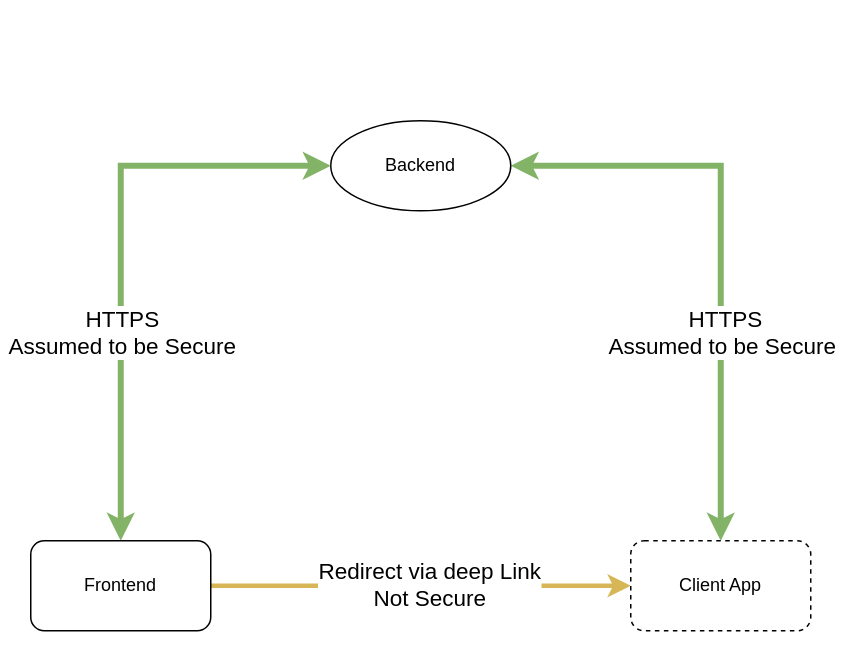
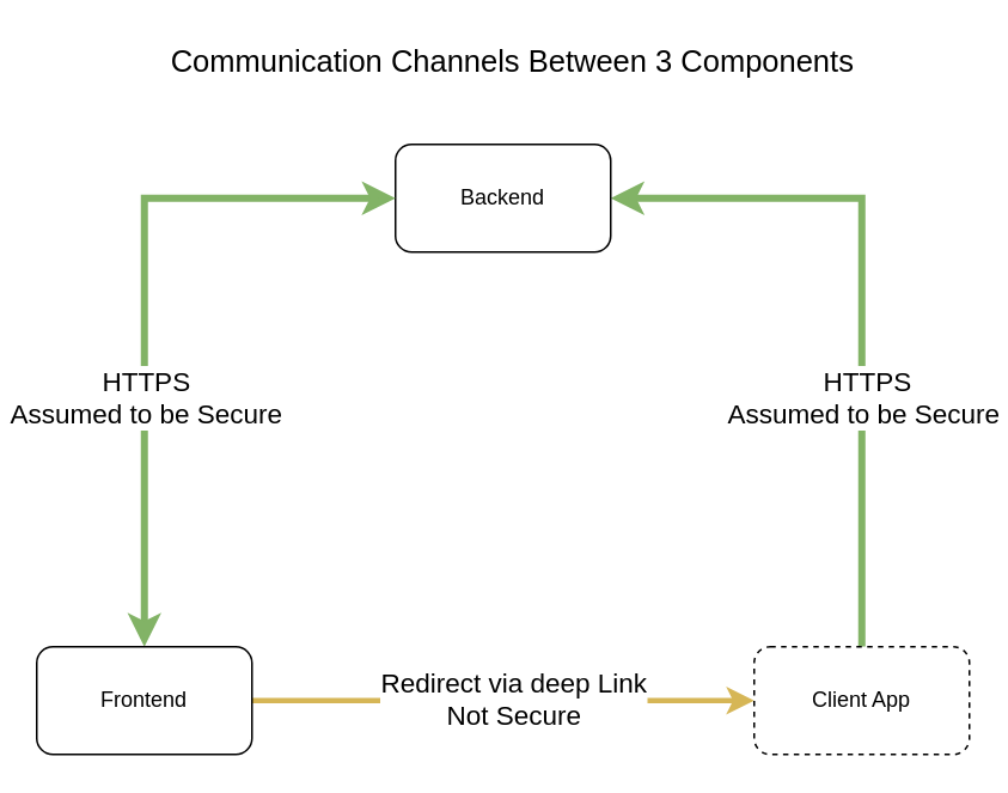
  <mxCell id="0" />
  <mxCell id="1" parent="0" />
- <mxCell id="2" style="edgeStyle=orthogonalEdgeStyle;rounded=0;orthogonalLoop=1;jettySize=auto;html=1;entryX=0.5;entryY=0;entryDx=0;entryDy=0;fillColor=#d5e8d4;strokeColor=#82b366;strokeWidth=4;startArrow=classic;startFill=1;" edge="1" parent="1" source="4" target="10"><mxGeometry relative="1" as="geometry" /></mxCell>
+ <mxCell id="2" style="edgeStyle=orthogonalEdgeStyle;rounded=0;orthogonalLoop=1;jettySize=auto;html=1;entryX=0.5;entryY=0;entryDx=0;entryDy=0;fillColor=#d5e8d4;strokeColor=#82b366;strokeWidth=4;startArrow=classic;startFill=1;endArrow=none;" edge="1" parent="1" source="4" target="10"><mxGeometry relative="1" as="geometry" /></mxCell>
  <mxCell id="3" value="&amp;nbsp;HTTPS&lt;br style=&quot;font-size: 15px;&quot;&gt;Assumed to be Secure" style="edgeLabel;html=1;align=center;verticalAlign=middle;resizable=0;points=[];fontSize=15;labelBorderColor=none;" vertex="1" connectable="0" parent="2"><mxGeometry x="0.226" y="-3" relative="1" as="geometry"><mxPoint x="3" y="11" as="offset" /></mxGeometry></mxCell>
- <mxCell id="4" value="Backend" style="ellipse;whiteSpace=wrap;html=1;" vertex="1" parent="1"><mxGeometry x="220" y="80" width="120" height="60" as="geometry" /></mxCell>
+ <mxCell id="4" value="Backend" style="rounded=1;whiteSpace=wrap;html=1;" vertex="1" parent="1"><mxGeometry x="220" y="80" width="120" height="60" as="geometry" /></mxCell>
  <mxCell id="5" style="edgeStyle=orthogonalEdgeStyle;rounded=0;orthogonalLoop=1;jettySize=auto;html=1;entryX=0;entryY=0.5;entryDx=0;entryDy=0;exitX=0.5;exitY=0;exitDx=0;exitDy=0;fillColor=#d5e8d4;strokeColor=#82b366;strokeWidth=4;startArrow=classic;startFill=1;" edge="1" parent="1" source="9" target="4"><mxGeometry relative="1" as="geometry" /></mxCell>
  <mxCell id="6" value="HTTPS&lt;br style=&quot;font-size: 15px;&quot;&gt;Assumed to be Secure" style="edgeLabel;html=1;align=center;verticalAlign=middle;resizable=0;points=[];fontSize=15;labelBorderColor=none;" vertex="1" connectable="0" parent="5"><mxGeometry x="-0.19" y="1" relative="1" as="geometry"><mxPoint x="1" y="18" as="offset" /></mxGeometry></mxCell>
  <mxCell id="7" style="edgeStyle=orthogonalEdgeStyle;rounded=0;orthogonalLoop=1;jettySize=auto;html=1;exitX=1;exitY=0.5;exitDx=0;exitDy=0;entryX=0;entryY=0.5;entryDx=0;entryDy=0;strokeWidth=3;fillColor=#fff2cc;strokeColor=#d6b656;" edge="1" parent="1" source="9" target="10"><mxGeometry relative="1" as="geometry" /></mxCell>
  <mxCell id="8" value="Redirect via deep Link&lt;br style=&quot;font-size: 15px;&quot;&gt;Not Secure" style="edgeLabel;html=1;align=center;verticalAlign=middle;resizable=0;points=[];fontSize=15;labelBorderColor=none;" vertex="1" connectable="0" parent="7"><mxGeometry x="-0.171" y="2" relative="1" as="geometry"><mxPoint x="29" as="offset" /></mxGeometry></mxCell>
  <mxCell id="9" value="Frontend" style="rounded=1;whiteSpace=wrap;html=1;" vertex="1" parent="1"><mxGeometry x="20" y="360" width="120" height="60" as="geometry" /></mxCell>
  <mxCell id="10" value="Client App" style="rounded=1;whiteSpace=wrap;html=1;dashed=1;" vertex="1" parent="1"><mxGeometry x="420" y="360" width="120" height="60" as="geometry" /></mxCell>
+ <mxCell id="11" value="Communication Channels Between 3 Components" style="text;html=1;align=center;verticalAlign=middle;resizable=0;points=[];autosize=1;strokeColor=none;fillColor=none;fontSize=17;" vertex="1" parent="1"><mxGeometry x="85" y="20" width="400" height="30" as="geometry" /></mxCell>
